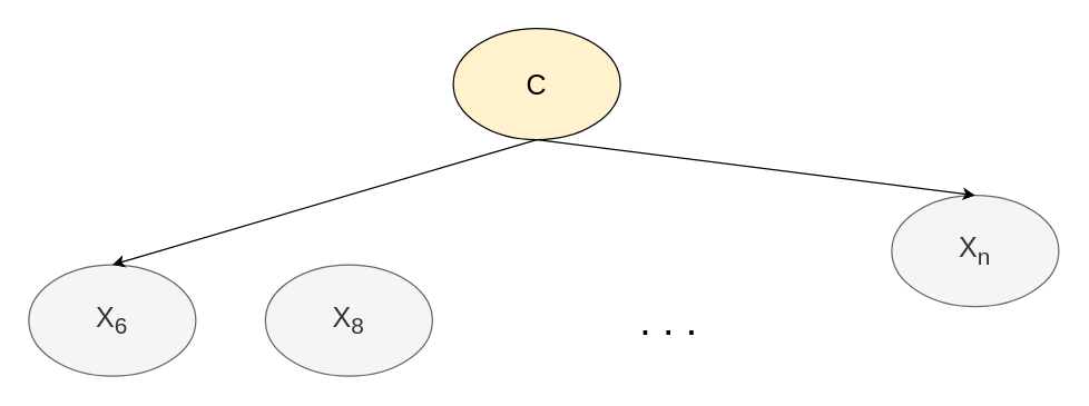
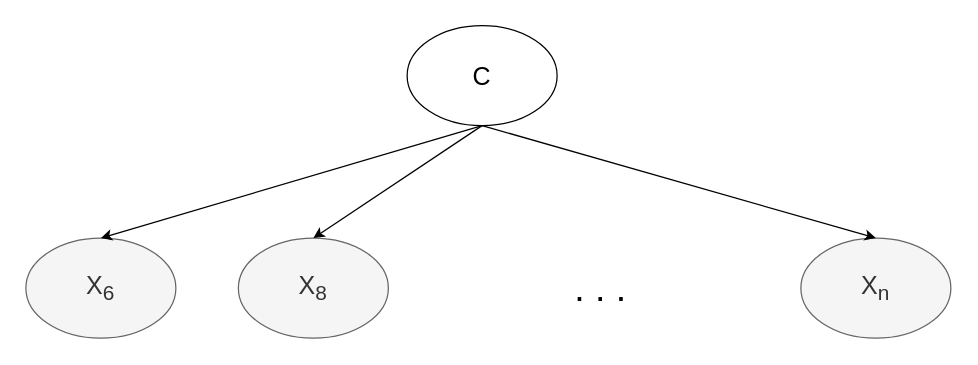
  <mxCell id="0" />
  <mxCell id="1" parent="0" />
- <mxCell id="2" value="&lt;font style=&quot;font-size: 20px&quot;&gt;C&lt;/font&gt;" style="ellipse;whiteSpace=wrap;html=1;fillColor=#fff2cc;" vertex="1" parent="1"><mxGeometry x="325" y="20" width="120" height="80" as="geometry" /></mxCell>
- <mxCell id="3" value="&lt;span style=&quot;font-size: 20px&quot;&gt;X&lt;sub&gt;n&lt;/sub&gt;&lt;br&gt;&lt;/span&gt;" style="ellipse;whiteSpace=wrap;html=1;fillColor=#f5f5f5;strokeColor=#666666;fontColor=#333333;" vertex="1" parent="1"><mxGeometry x="640" y="140" width="120" height="80" as="geometry" /></mxCell>
+ <mxCell id="2" value="&lt;font style=&quot;font-size: 20px&quot;&gt;C&lt;/font&gt;" style="ellipse;whiteSpace=wrap;html=1;" vertex="1" parent="1"><mxGeometry x="325" y="20" width="120" height="80" as="geometry" /></mxCell>
+ <mxCell id="3" value="&lt;span style=&quot;font-size: 20px&quot;&gt;X&lt;sub&gt;n&lt;/sub&gt;&lt;br&gt;&lt;/span&gt;" style="ellipse;whiteSpace=wrap;html=1;fillColor=#f5f5f5;strokeColor=#666666;fontColor=#333333;" vertex="1" parent="1"><mxGeometry x="640" y="190" width="120" height="80" as="geometry" /></mxCell>
  <mxCell id="4" value="&lt;font style=&quot;font-size: 20px&quot;&gt;X&lt;sub&gt;8&lt;/sub&gt;&lt;/font&gt;" style="ellipse;whiteSpace=wrap;html=1;fillColor=#f5f5f5;strokeColor=#666666;fontColor=#333333;" vertex="1" parent="1"><mxGeometry x="190" y="190" width="120" height="80" as="geometry" /></mxCell>
  <mxCell id="5" value="&lt;font style=&quot;font-size: 20px&quot;&gt;X&lt;sub&gt;6&lt;/sub&gt;&lt;/font&gt;" style="ellipse;whiteSpace=wrap;html=1;fillColor=#f5f5f5;strokeColor=#666666;fontColor=#333333;" vertex="1" parent="1"><mxGeometry x="20" y="190" width="120" height="80" as="geometry" /></mxCell>
  <mxCell id="6" value="" style="endArrow=classic;html=1;exitX=0.5;exitY=1;exitDx=0;exitDy=0;entryX=0.5;entryY=0;entryDx=0;entryDy=0;" edge="1" parent="1" source="2" target="5"><mxGeometry width="50" height="50" relative="1" as="geometry"><mxPoint x="360" y="300" as="sourcePoint" /><mxPoint x="410" y="250" as="targetPoint" /></mxGeometry></mxCell>
+ <mxCell id="7" value="" style="endArrow=classic;html=1;exitX=0.5;exitY=1;exitDx=0;exitDy=0;entryX=0.5;entryY=0;entryDx=0;entryDy=0;" edge="1" parent="1" source="2" target="4"><mxGeometry width="50" height="50" relative="1" as="geometry"><mxPoint x="360" y="300" as="sourcePoint" /><mxPoint x="410" y="250" as="targetPoint" /></mxGeometry></mxCell>
  <mxCell id="8" value="" style="endArrow=classic;html=1;exitX=0.5;exitY=1;exitDx=0;exitDy=0;entryX=0.5;entryY=0;entryDx=0;entryDy=0;" edge="1" parent="1" source="2" target="3"><mxGeometry width="50" height="50" relative="1" as="geometry"><mxPoint x="360" y="300" as="sourcePoint" /><mxPoint x="410" y="250" as="targetPoint" /></mxGeometry></mxCell>
  <mxCell id="9" value="&lt;font style=&quot;font-size: 30px&quot;&gt;. . .&lt;/font&gt;" style="text;html=1;strokeColor=none;fillColor=none;align=center;verticalAlign=middle;whiteSpace=wrap;rounded=0;" vertex="1" parent="1"><mxGeometry x="440" y="220" width="80" height="20" as="geometry" /></mxCell>
